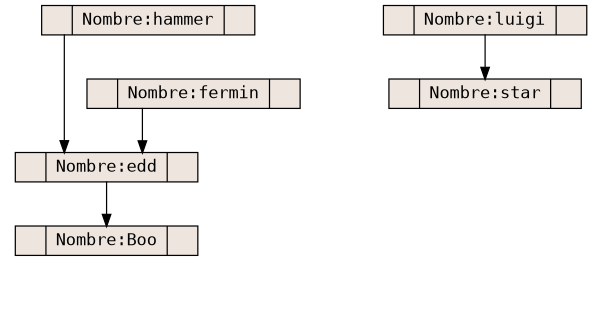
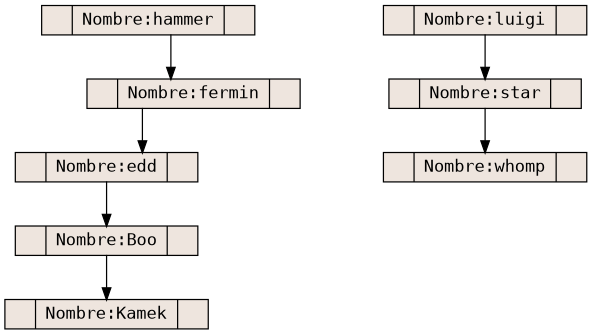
  digraph {
    fontname="DejaVu Sans Mono"
    nodesep=0.5
    rankdir=TB
    splines=ortho
    node [fillcolor=seashell2 fontname="DejaVu Sans Mono" shape=record style=filled]
    edge [fontname="DejaVu Sans Mono"]
    n1 [height=0.2 label="<C0>|Nombre:Boo|<C1>" width=0.7]
+   n2 [height=0.2 label="<C0>|Nombre:Kamek|<C1>" width=0.7]
    n3 [height=0.2 label="<C0>|Nombre:edd|<C1>" width=0.7]
    n4 [height=0.2 label="<C0>|Nombre:fermin|<C1>" width=0.7]
    n5 [height=0.2 label="<C0>|Nombre:hammer|<C1>" width=0.7]
    n6 [height=0.2 label="<C0>|Nombre:luigi|<C1>" width=0.7]
    n7 [height=0.2 label="<C0>|Nombre:star|<C1>" width=0.7]
+   n8 [height=0.2 label="<C0>|Nombre:whomp|<C1>" width=0.7]
+   n1 -> n2
    n3 -> n1
    n4 -> n3
-   n5 -> n3
+   n5 -> n4
    n6 -> n7
+   n7 -> n8
  }
